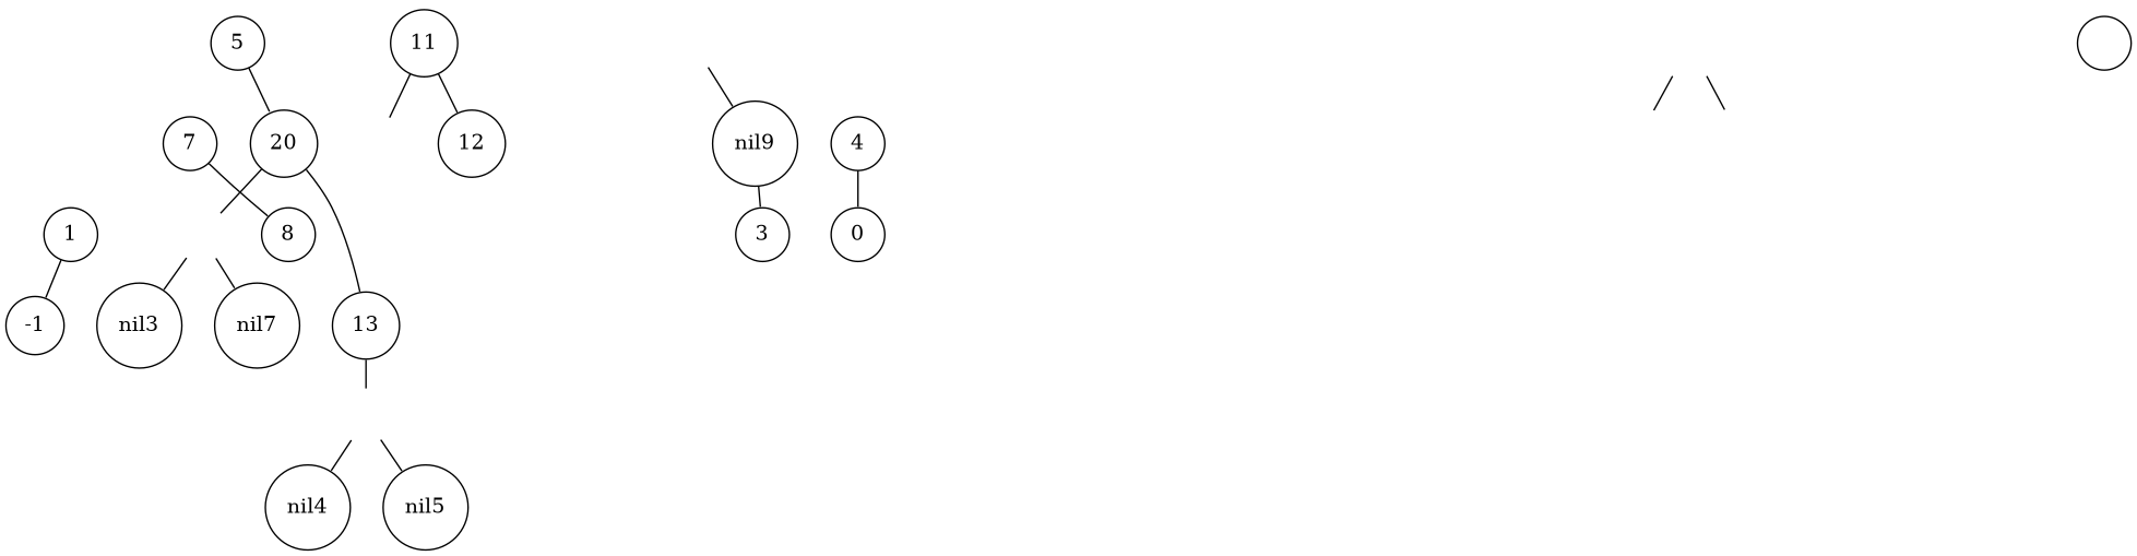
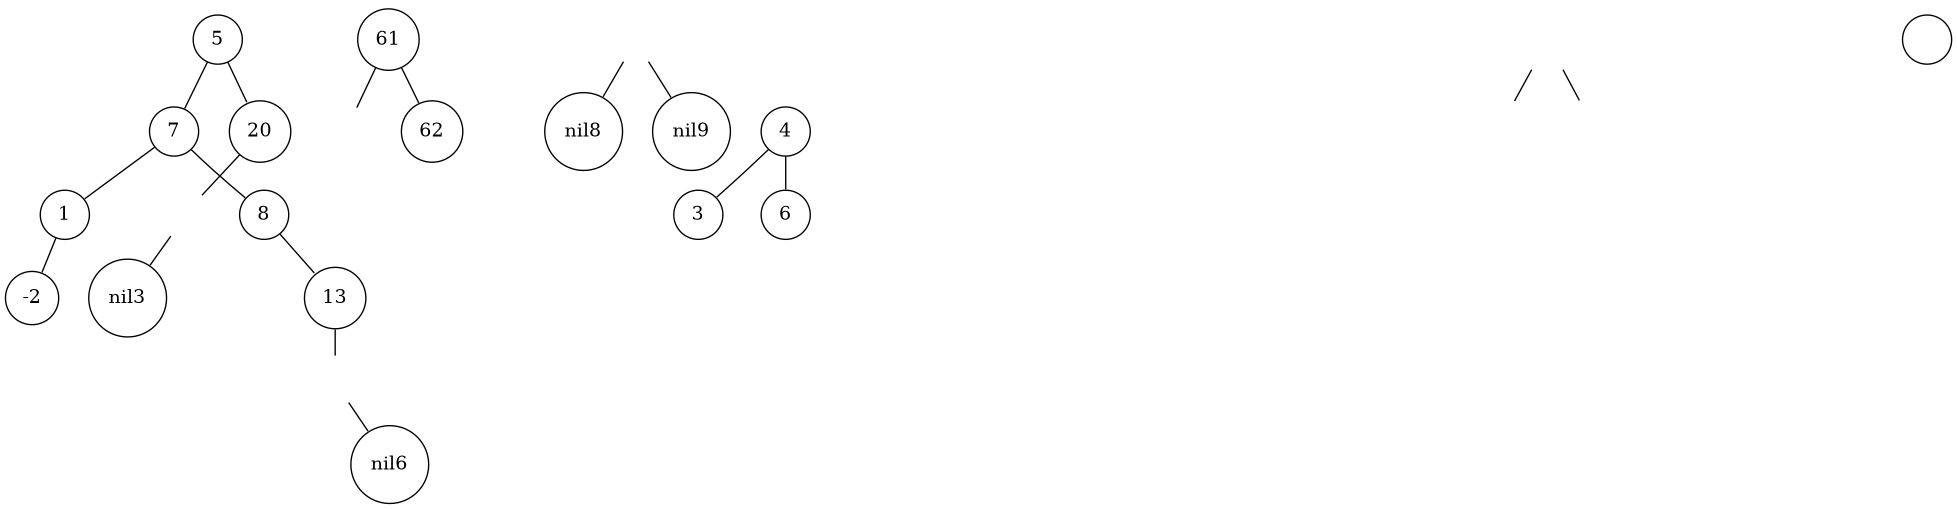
  digraph {
    nodesep=0.3
    ordering=out
    ranksep=0.2
    node [shape=circle style=invis]
    edge [arrowsize=0]
    n1 [label=1 width=.1]
    n2 [label=nil3 style=""]
-   nil7 [style=""]
    n4 [label=2 width=.1]
-   nil4 [style=""]
-   nil5 [style=""]
+   nil5 [label=nil6 style=""]
    n7 [label=3 width=.1]
    n8 [label=4 width=.1]
    n9 [label=5 width=.1]
    n10 [label=6 width=.1]
+   nil8 [style=""]
    nil9 [style=""]
    n13 [label=7 width=.1]
    n14 [label=8 width=.1]
    n15 [label=9 width=.1]
    n16 [label=10 width=.1]
    n17 [label=10 width=.1]
    n18 [label=10 width=.1]
    n19 [label=10 width=.1]
    n20 [label=10 width=.1]
    n21 [label=10 width=.1]
    n22 [label=10 width=.1]
    n23 [label=10 width=.1]
    n24 [label=10 width=.1]
    n25 [label=10 width=.1]
    n26 [label=10 width=.1]
    n27 [label=10 width=.1]
    5 [style=""]
    7 [style=""]
    20 [style=""]
    1 [style=""]
    8 [style=""]
    13 [style=""]
-   -1 [style=""]
+   -1 [label=-2 style=""]
    4 [style=""]
    3 [style=""]
-   6 [label=0 style=""]
-   11 [style=""]
-   12 [style=""]
+   6 [style=""]
+   11 [label=61 style=""]
+   12 [label=62 style=""]
    " " [style=""]
    n1 -> n2
-   n1 -> nil7
-   n4 -> nil4
    n4 -> nil5
+   n10 -> nil8
    n10 -> nil9
    n22 -> n23
    n22 -> n24
+   5 -> 7
    5 -> 20
+   7 -> 1
    7 -> 8
    20 -> n1
-   20 -> 13
+   8 -> 13
    1 -> -1
    13 -> n4
-   nil9 -> 3
+   4 -> 3
    4 -> 6
    11 -> n7
    11 -> 12
  }
